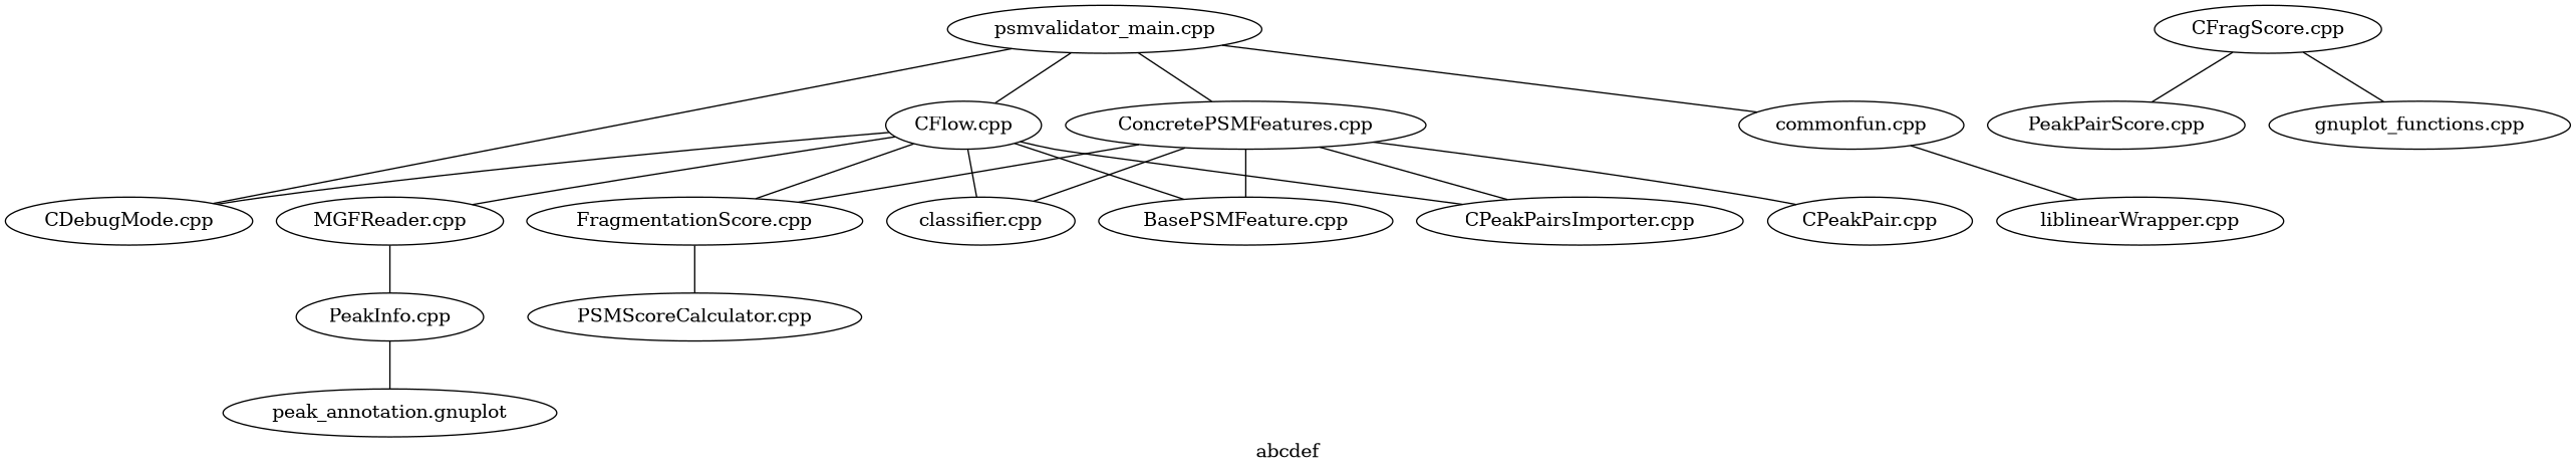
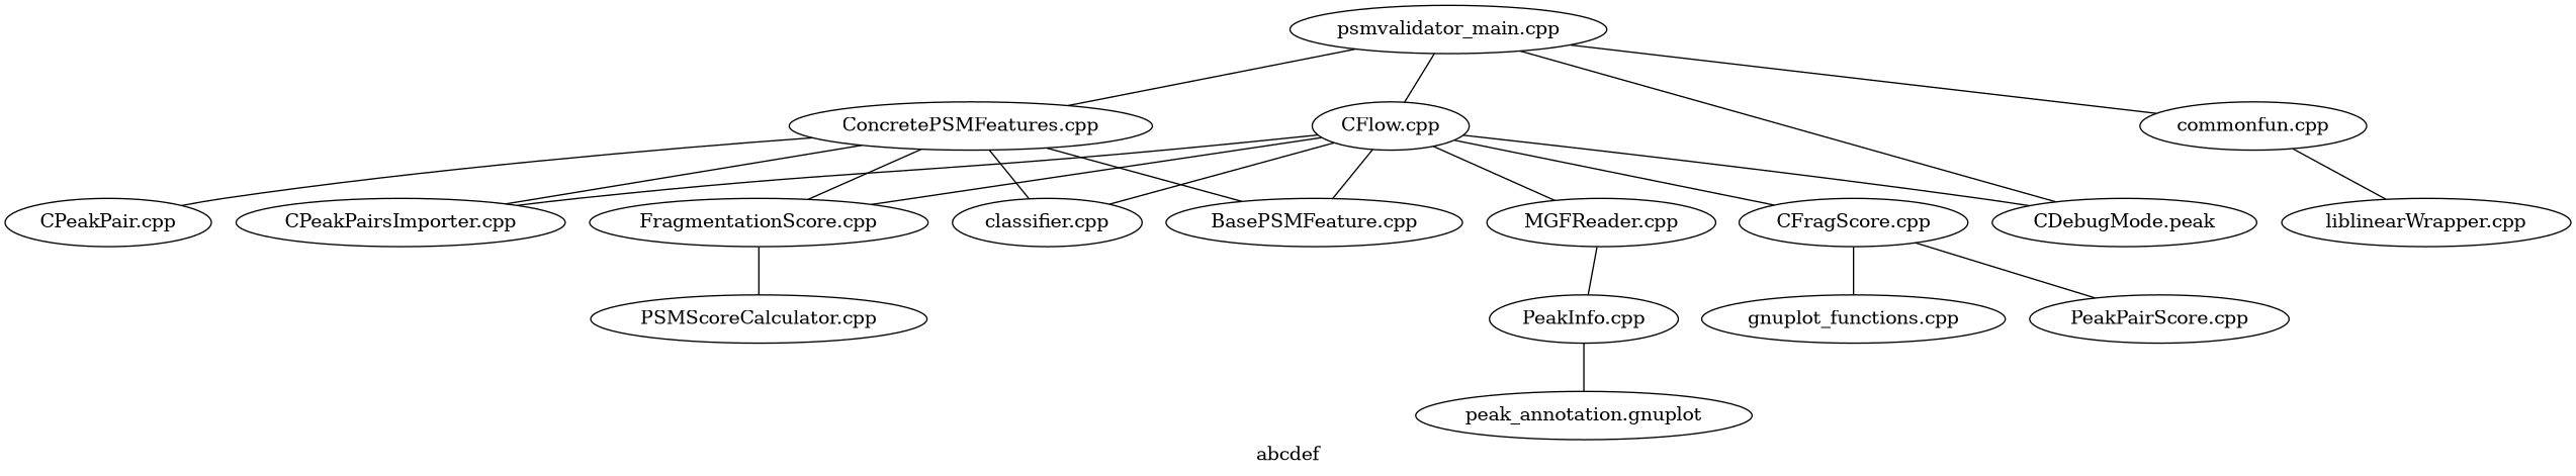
  graph {
    aize=50
    label=abcdef
    n1 [label="BasePSMFeature.cpp"]
-   n2 [label="CDebugMode.cpp"]
+   n2 [label="CDebugMode.peak"]
    n3 [label="CFlow.cpp"]
    n4 [label="CFragScore.cpp"]
    n5 [label="CPeakPairsImporter.cpp"]
    n6 [label="FragmentationScore.cpp"]
    n7 [label="MGFReader.cpp"]
    n8 [label="classifier.cpp"]
    n9 [label="PeakPairScore.cpp"]
    n10 [label="gnuplot_functions.cpp"]
    n11 [label="PSMScoreCalculator.cpp"]
    n12 [label="PeakInfo.cpp"]
    n13 [label="CPeakPair.cpp"]
    n14 [label="ConcretePSMFeatures.cpp"]
    n15 [label="peak_annotation.gnuplot"]
    n16 [label="liblinearWrapper.cpp"]
    n17 [label="commonfun.cpp"]
    n18 [label="psmvalidator_main.cpp"]
    n3 -- n1
    n3 -- n2
+   n3 -- n4
    n3 -- n5
    n3 -- n6
    n3 -- n7
    n3 -- n8
    n4 -- n9
    n4 -- n10
    n6 -- n11
    n7 -- n12
    n12 -- n15
    n14 -- n1
    n14 -- n5
    n14 -- n6
    n14 -- n8
    n14 -- n13
    n17 -- n16
    n18 -- n2
    n18 -- n3
    n18 -- n14
    n18 -- n17
  }
